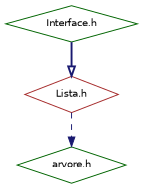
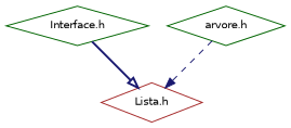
  digraph {
    node [color=darkgreen fillcolor=white fontname=Helvetica fontsize=10 shape=diamond style=filled]
    edge [color=midnightblue fontname=Helvetica fontsize=10 labelfontname=Helvetica labelfontsize=10]
    n1 [fontcolor=black height=0.2 label="Interface.h" width=0.4]
    n2 [color=brown height=0.2 label="Lista.h" width=0.4]
    n3 [height=0.2 label="arvore.h" width=0.4]
    n1 -> n2 [arrowhead=onormal style=bold]
-   n2 -> n3 [arrowhead=normal style=dashed]
+   n3 -> n2 [arrowhead=normal style=dashed]
  }
